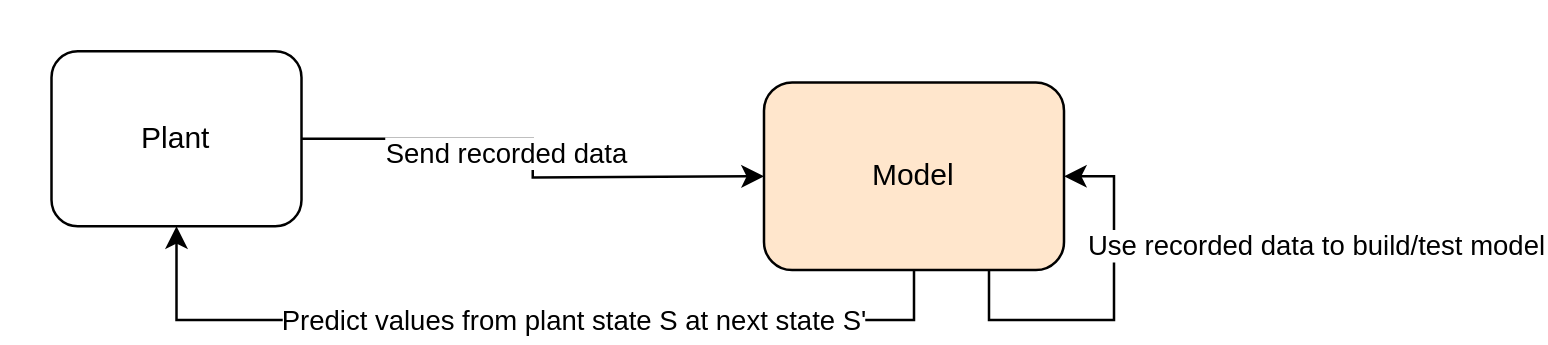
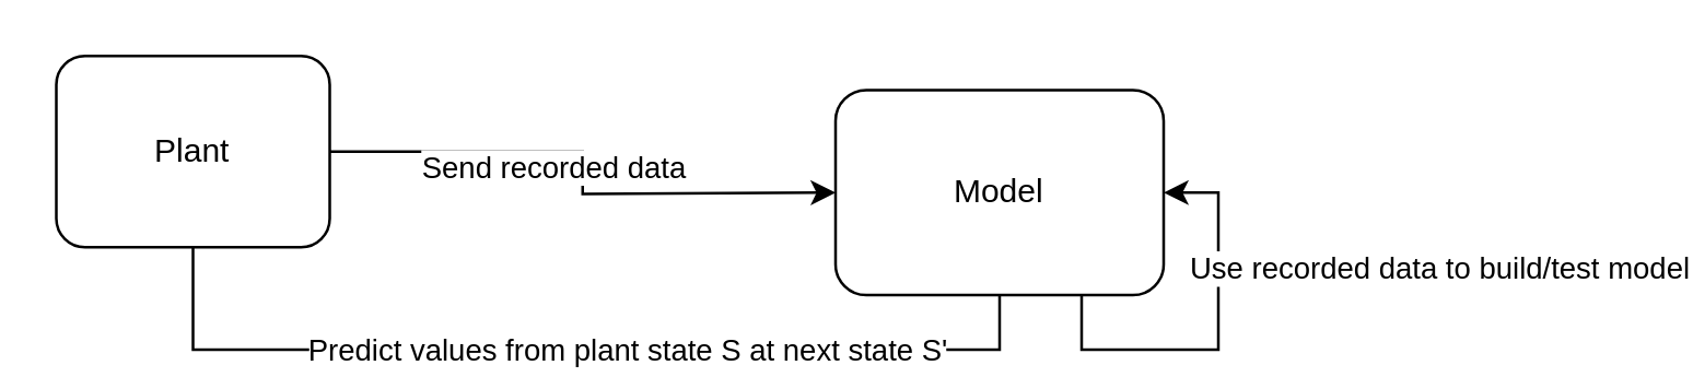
  <mxCell id="0" />
  <mxCell id="1" parent="0" />
  <mxCell id="2" style="edgeStyle=orthogonalEdgeStyle;rounded=0;orthogonalLoop=1;jettySize=auto;html=1;" parent="1" source="4" edge="1"><mxGeometry relative="1" as="geometry"><mxPoint x="305" y="70" as="targetPoint" /></mxGeometry></mxCell>
  <mxCell id="3" value="Send recorded data" style="edgeLabel;html=1;align=center;verticalAlign=middle;resizable=0;points=[];" parent="2" vertex="1" connectable="0"><mxGeometry x="0.029" y="-5" relative="1" as="geometry"><mxPoint x="-6" y="-5" as="offset" /></mxGeometry></mxCell>
  <mxCell id="4" value="Plant" style="rounded=1;whiteSpace=wrap;html=1;" parent="1" vertex="1"><mxGeometry x="20" y="20" width="100" height="70" as="geometry" /></mxCell>
- <mxCell id="5" value="Model" style="rounded=1;whiteSpace=wrap;html=1;fillColor=#ffe6cc;" parent="1" vertex="1"><mxGeometry x="305" y="32.5" width="120" height="75" as="geometry" /></mxCell>
- <mxCell id="6" style="edgeStyle=orthogonalEdgeStyle;rounded=0;orthogonalLoop=1;jettySize=auto;html=1;entryX=0.5;entryY=1;entryDx=0;entryDy=0;exitX=0.5;exitY=1;exitDx=0;exitDy=0;" edge="1" parent="1" source="5" target="4"><mxGeometry relative="1" as="geometry"><mxPoint x="305" y="225.034" as="sourcePoint" /></mxGeometry></mxCell>
+ <mxCell id="5" value="Model" style="rounded=1;whiteSpace=wrap;html=1;" parent="1" vertex="1"><mxGeometry x="305" y="32.5" width="120" height="75" as="geometry" /></mxCell>
+ <mxCell id="6" style="edgeStyle=orthogonalEdgeStyle;rounded=0;orthogonalLoop=1;jettySize=auto;html=1;entryX=0.5;entryY=1;entryDx=0;entryDy=0;exitX=0.5;exitY=1;exitDx=0;exitDy=0;endArrow=none;" edge="1" parent="1" source="5" target="4"><mxGeometry relative="1" as="geometry"><mxPoint x="305" y="225.034" as="sourcePoint" /></mxGeometry></mxCell>
  <mxCell id="7" value="Predict values from plant state S at next state S'" style="edgeLabel;html=1;align=center;verticalAlign=middle;resizable=0;points=[];" vertex="1" connectable="0" parent="6"><mxGeometry x="-0.163" y="3" relative="1" as="geometry"><mxPoint x="-9" y="-3" as="offset" /></mxGeometry></mxCell>
  <mxCell id="8" style="edgeStyle=orthogonalEdgeStyle;rounded=0;orthogonalLoop=1;jettySize=auto;html=1;exitX=0.75;exitY=1;exitDx=0;exitDy=0;entryX=1;entryY=0.5;entryDx=0;entryDy=0;" edge="1" parent="1" source="5" target="5"><mxGeometry relative="1" as="geometry" /></mxCell>
  <mxCell id="9" value="Use recorded data to build/test model" style="edgeLabel;html=1;align=center;verticalAlign=middle;resizable=0;points=[];" vertex="1" connectable="0" parent="8"><mxGeometry x="0.35" relative="1" as="geometry"><mxPoint x="80" as="offset" /></mxGeometry></mxCell>
